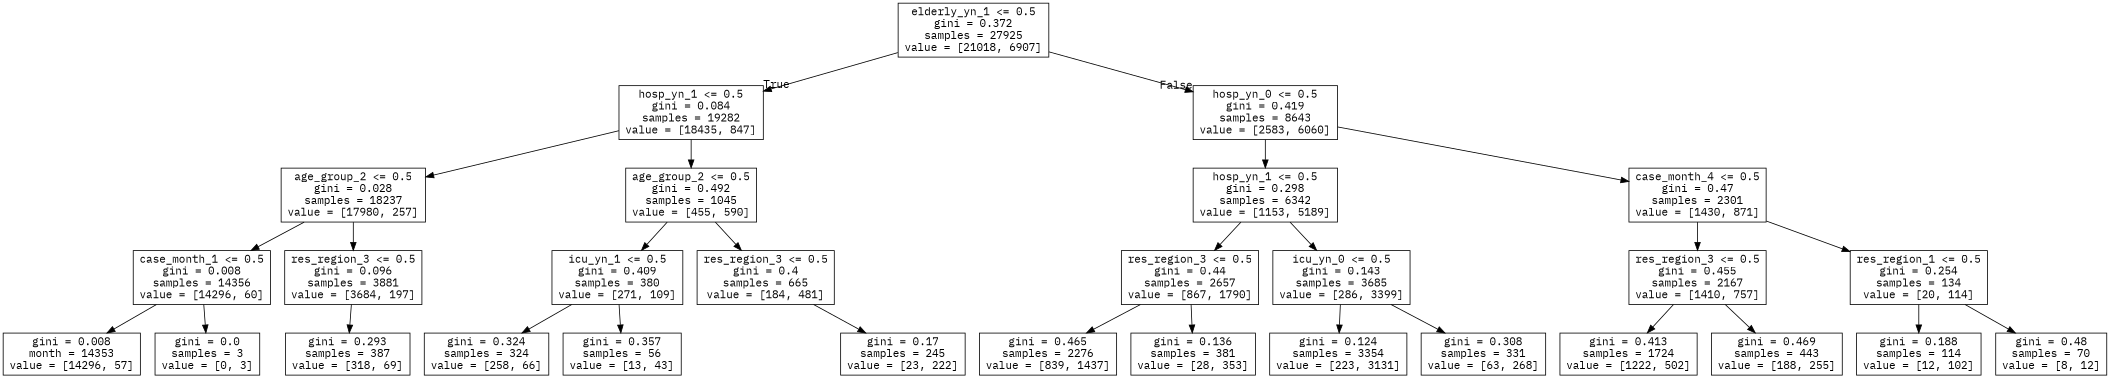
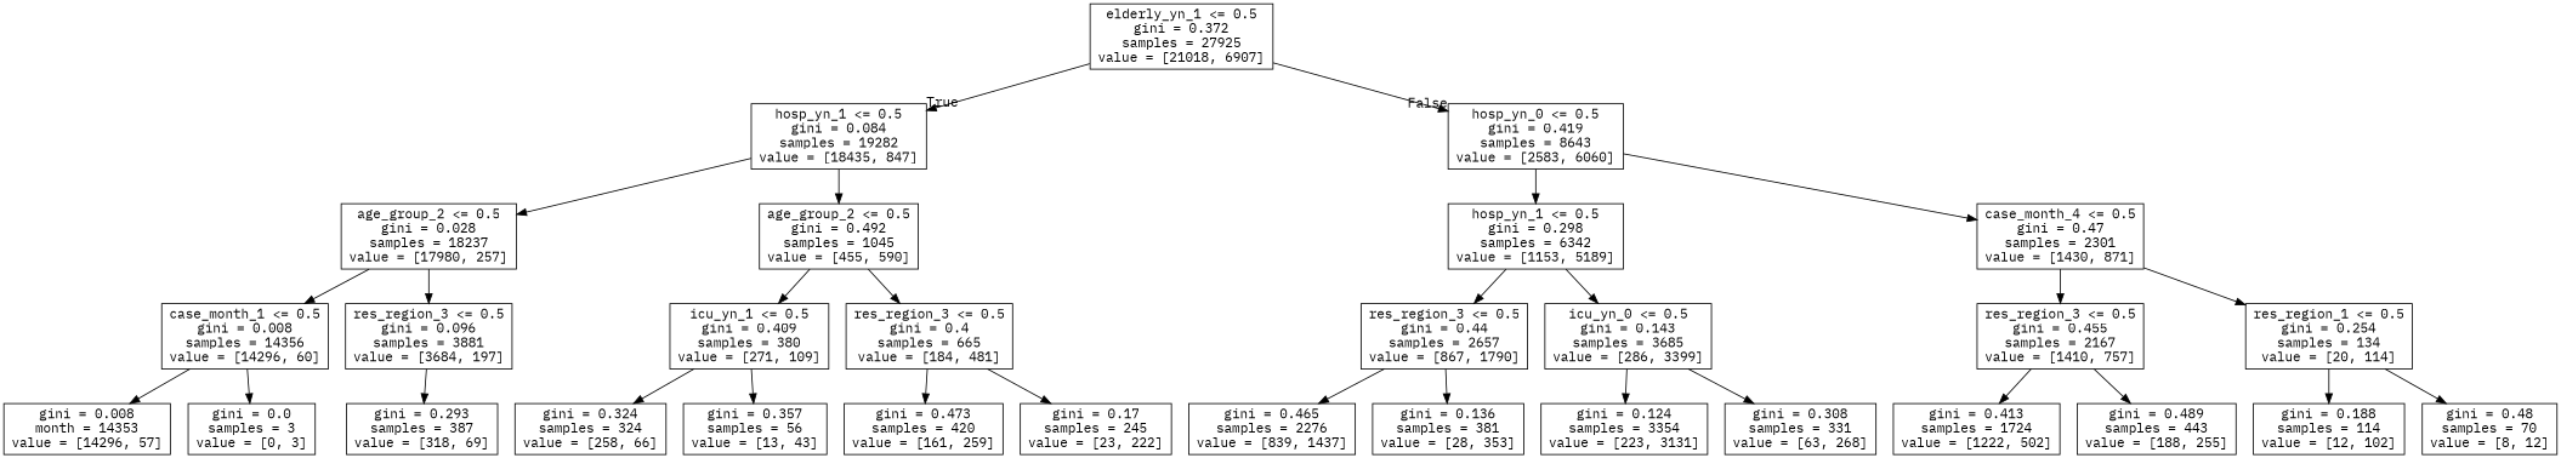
  digraph {
    fontname="IBM Plex Mono"
    node [fontname="IBM Plex Mono" shape=box]
    edge [fontname="IBM Plex Mono"]
    n1 [label="elderly_yn_1 <= 0.5\ngini = 0.372\nsamples = 27925\nvalue = [21018, 6907]"]
    n2 [label="hosp_yn_1 <= 0.5\ngini = 0.084\nsamples = 19282\nvalue = [18435, 847]"]
    n3 [label="hosp_yn_0 <= 0.5\ngini = 0.419\nsamples = 8643\nvalue = [2583, 6060]"]
    n4 [label="age_group_2 <= 0.5\ngini = 0.028\nsamples = 18237\nvalue = [17980, 257]"]
    n5 [label="age_group_2 <= 0.5\ngini = 0.492\nsamples = 1045\nvalue = [455, 590]"]
    n6 [label="hosp_yn_1 <= 0.5\ngini = 0.298\nsamples = 6342\nvalue = [1153, 5189]"]
    n7 [label="case_month_4 <= 0.5\ngini = 0.47\nsamples = 2301\nvalue = [1430, 871]"]
    n8 [label="case_month_1 <= 0.5\ngini = 0.008\nsamples = 14356\nvalue = [14296, 60]"]
    n9 [label="res_region_3 <= 0.5\ngini = 0.096\nsamples = 3881\nvalue = [3684, 197]"]
    n10 [label="icu_yn_1 <= 0.5\ngini = 0.409\nsamples = 380\nvalue = [271, 109]"]
    n11 [label="res_region_3 <= 0.5\ngini = 0.4\nsamples = 665\nvalue = [184, 481]"]
    n12 [label="gini = 0.008\nmonth = 14353\nvalue = [14296, 57]"]
    n13 [label="gini = 0.0\nsamples = 3\nvalue = [0, 3]"]
    n14 [label="gini = 0.293\nsamples = 387\nvalue = [318, 69]"]
    n15 [label="gini = 0.324\nsamples = 324\nvalue = [258, 66]"]
    n16 [label="gini = 0.357\nsamples = 56\nvalue = [13, 43]"]
+   n17 [label="gini = 0.473\nsamples = 420\nvalue = [161, 259]"]
    n18 [label="gini = 0.17\nsamples = 245\nvalue = [23, 222]"]
    n19 [label="res_region_3 <= 0.5\ngini = 0.44\nsamples = 2657\nvalue = [867, 1790]"]
    n20 [label="icu_yn_0 <= 0.5\ngini = 0.143\nsamples = 3685\nvalue = [286, 3399]"]
    n21 [label="res_region_3 <= 0.5\ngini = 0.455\nsamples = 2167\nvalue = [1410, 757]"]
    n22 [label="res_region_1 <= 0.5\ngini = 0.254\nsamples = 134\nvalue = [20, 114]"]
    n23 [label="gini = 0.465\nsamples = 2276\nvalue = [839, 1437]"]
    n24 [label="gini = 0.136\nsamples = 381\nvalue = [28, 353]"]
    n25 [label="gini = 0.124\nsamples = 3354\nvalue = [223, 3131]"]
    n26 [label="gini = 0.308\nsamples = 331\nvalue = [63, 268]"]
    n27 [label="gini = 0.413\nsamples = 1724\nvalue = [1222, 502]"]
-   n28 [label="gini = 0.469\nsamples = 443\nvalue = [188, 255]"]
+   n28 [label="gini = 0.489\nsamples = 443\nvalue = [188, 255]"]
    n29 [label="gini = 0.188\nsamples = 114\nvalue = [12, 102]"]
    n30 [label="gini = 0.48\nsamples = 70\nvalue = [8, 12]"]
    n1 -> n2 [headlabel=True labelangle=45 labeldistance=2.5]
    n1 -> n3 [headlabel=False labelangle=-45 labeldistance=2.5]
    n2 -> n4
    n2 -> n5
    n3 -> n6
    n3 -> n7
    n4 -> n8
    n4 -> n9
    n5 -> n10
    n5 -> n11
    n6 -> n19
    n6 -> n20
    n7 -> n21
    n7 -> n22
    n8 -> n12
    n8 -> n13
    n9 -> n14
    n10 -> n15
    n10 -> n16
+   n11 -> n17
    n11 -> n18
    n19 -> n23
    n19 -> n24
    n20 -> n25
    n20 -> n26
    n21 -> n27
    n21 -> n28
    n22 -> n29
    n22 -> n30
  }
